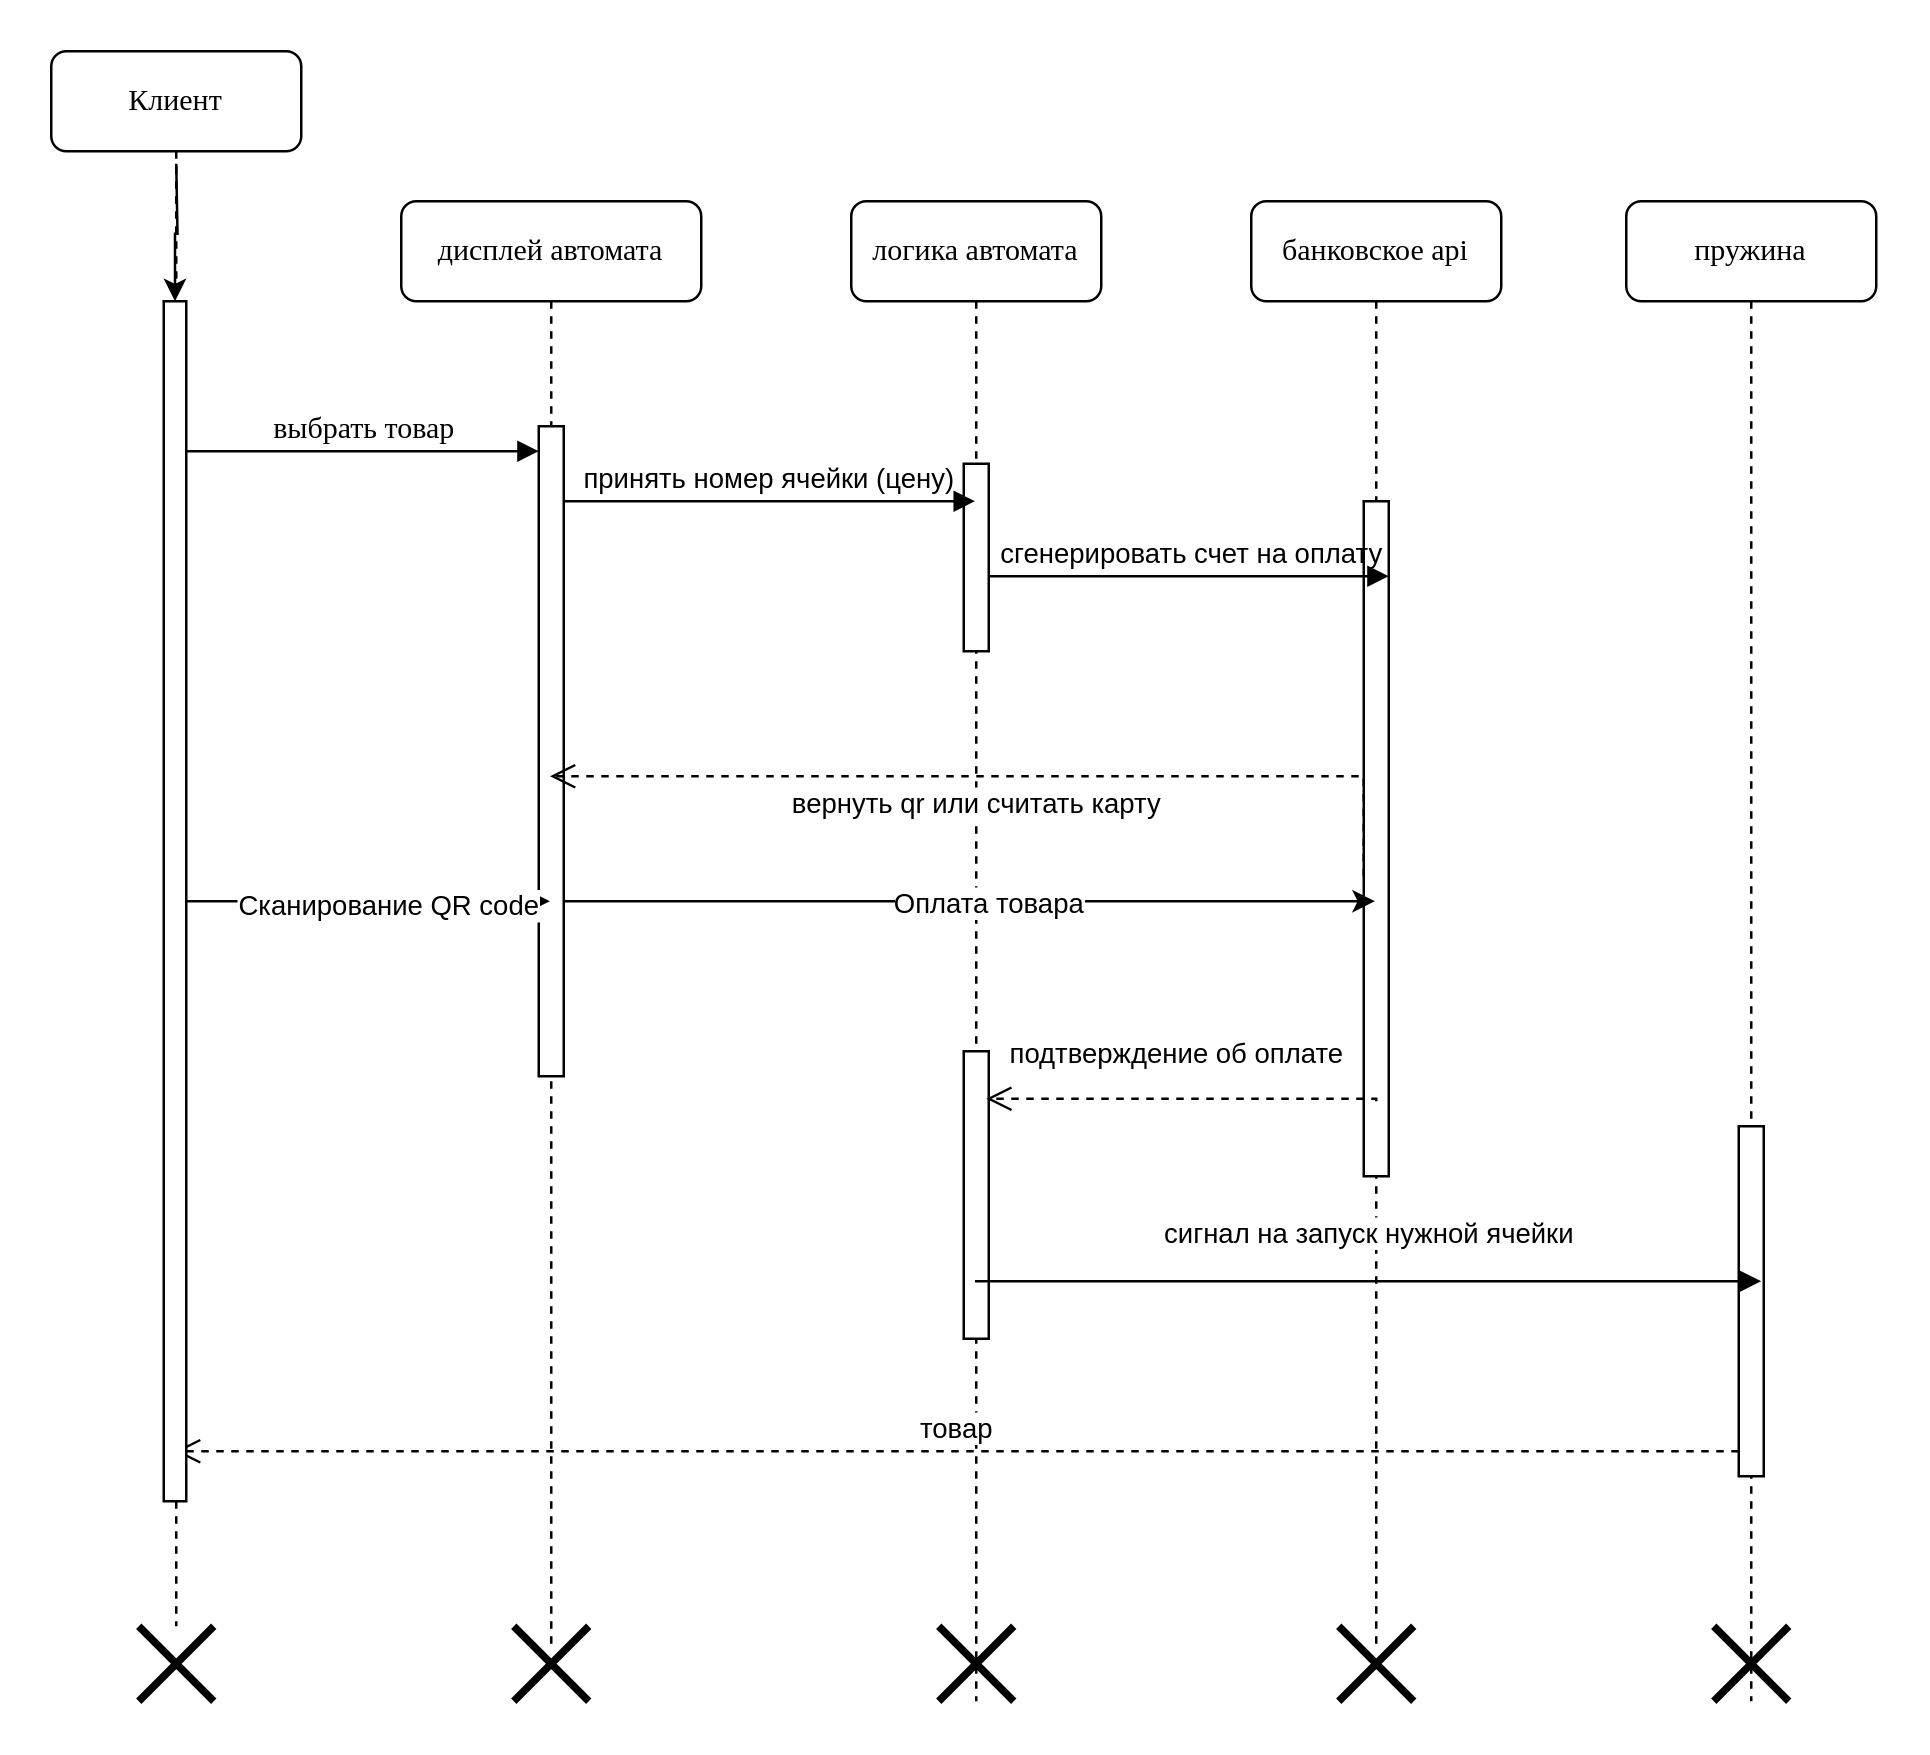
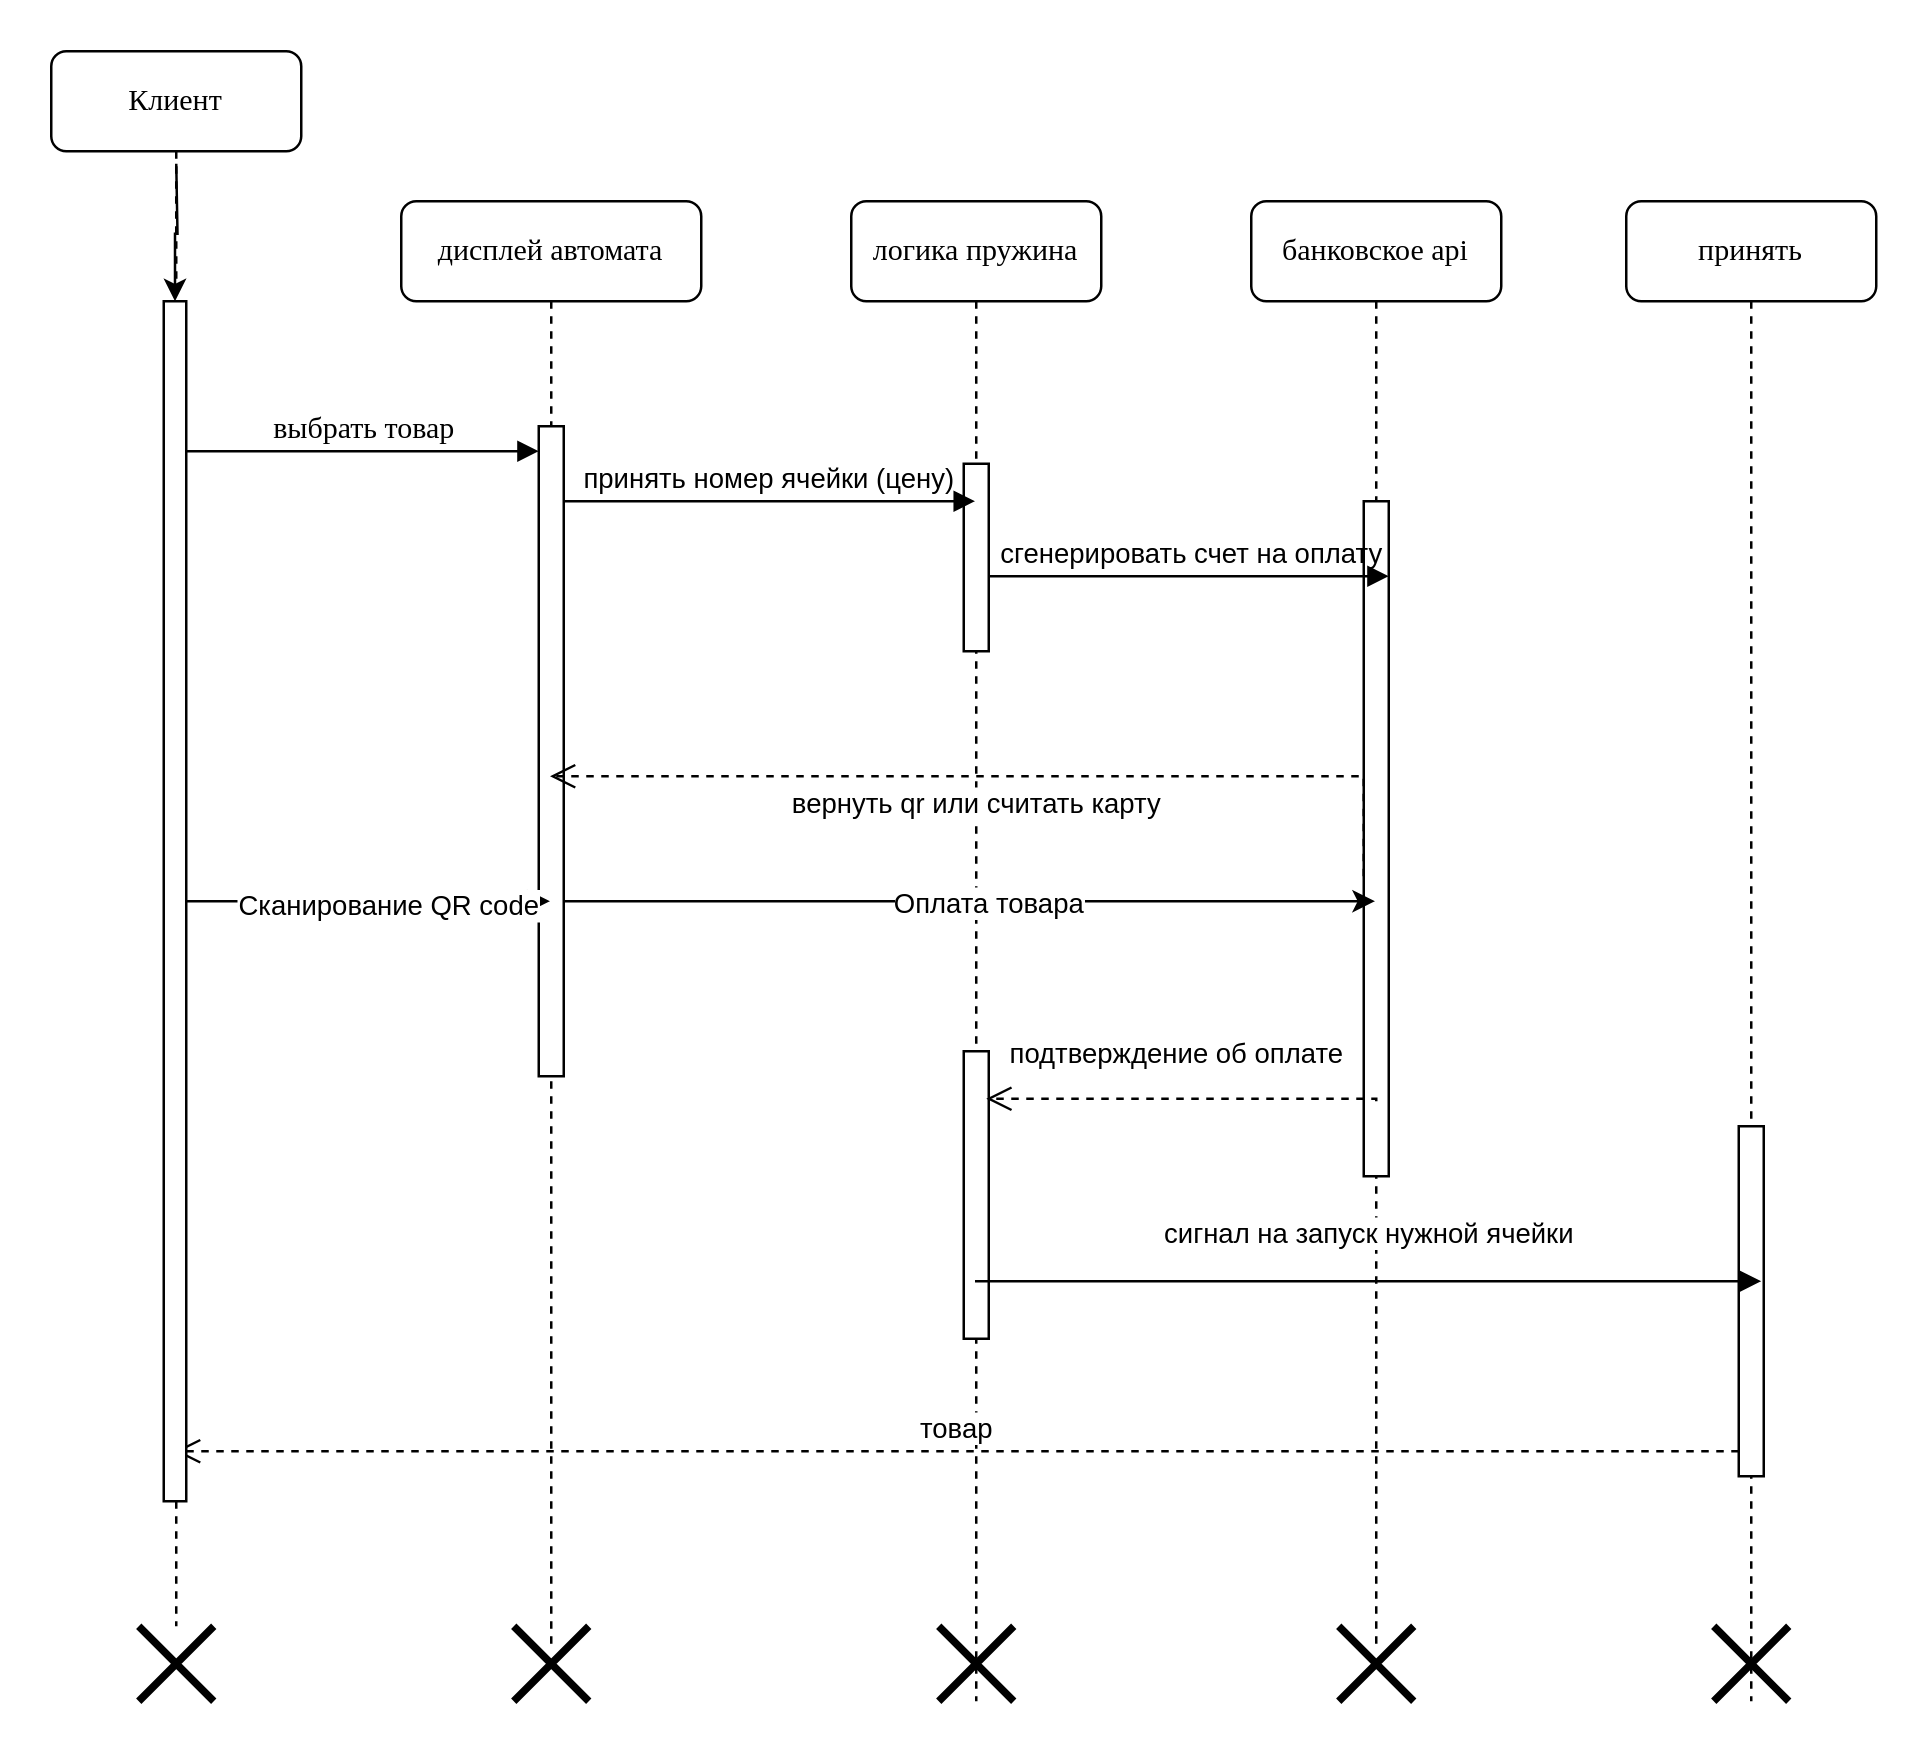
  <mxCell id="0" />
  <mxCell id="1" parent="0" />
  <mxCell id="2" value="дисплей автомата" style="shape=umlLifeline;perimeter=lifelinePerimeter;whiteSpace=wrap;html=1;container=1;collapsible=0;recursiveResize=0;outlineConnect=0;rounded=1;shadow=0;comic=0;labelBackgroundColor=none;strokeWidth=1;fontFamily=Verdana;fontSize=12;align=center;" parent="1" vertex="1"><mxGeometry x="160" y="80" width="120" height="580" as="geometry" /></mxCell>
  <mxCell id="3" value="" style="html=1;points=[];perimeter=orthogonalPerimeter;rounded=0;shadow=0;comic=0;labelBackgroundColor=none;strokeWidth=1;fontFamily=Verdana;fontSize=12;align=center;" parent="2" vertex="1"><mxGeometry x="55" y="90" width="10" height="260" as="geometry" /></mxCell>
- <mxCell id="4" value="логика автомата" style="shape=umlLifeline;perimeter=lifelinePerimeter;whiteSpace=wrap;html=1;container=1;collapsible=0;recursiveResize=0;outlineConnect=0;rounded=1;shadow=0;comic=0;labelBackgroundColor=none;strokeWidth=1;fontFamily=Verdana;fontSize=12;align=center;" parent="1" vertex="1"><mxGeometry x="340" y="80" width="100" height="600" as="geometry" /></mxCell>
+ <mxCell id="4" value="логика пружина" style="shape=umlLifeline;perimeter=lifelinePerimeter;whiteSpace=wrap;html=1;container=1;collapsible=0;recursiveResize=0;outlineConnect=0;rounded=1;shadow=0;comic=0;labelBackgroundColor=none;strokeWidth=1;fontFamily=Verdana;fontSize=12;align=center;" parent="1" vertex="1"><mxGeometry x="340" y="80" width="100" height="600" as="geometry" /></mxCell>
  <mxCell id="5" value="" style="html=1;points=[];perimeter=orthogonalPerimeter;rounded=0;shadow=0;comic=0;labelBackgroundColor=none;strokeWidth=1;fontFamily=Verdana;fontSize=12;align=center;" parent="4" vertex="1"><mxGeometry x="45" y="105" width="10" height="75" as="geometry" /></mxCell>
  <mxCell id="6" value="" style="html=1;points=[];perimeter=orthogonalPerimeter;rounded=0;shadow=0;comic=0;labelBackgroundColor=none;strokeWidth=1;fontFamily=Verdana;fontSize=12;align=center;" parent="4" vertex="1"><mxGeometry x="45" y="340" width="10" height="115" as="geometry" /></mxCell>
  <mxCell id="7" value="" style="shape=umlDestroy;whiteSpace=wrap;html=1;strokeWidth=3;targetShapes=umlLifeline;" parent="4" vertex="1"><mxGeometry x="35" y="570" width="30" height="30" as="geometry" /></mxCell>
  <mxCell id="8" value="банковское api" style="shape=umlLifeline;perimeter=lifelinePerimeter;whiteSpace=wrap;html=1;container=1;collapsible=0;recursiveResize=0;outlineConnect=0;rounded=1;shadow=0;comic=0;labelBackgroundColor=none;strokeWidth=1;fontFamily=Verdana;fontSize=12;align=center;" parent="1" vertex="1"><mxGeometry x="500" y="80" width="100" height="580" as="geometry" /></mxCell>
  <mxCell id="9" value="" style="html=1;points=[];perimeter=orthogonalPerimeter;rounded=0;shadow=0;comic=0;labelBackgroundColor=none;strokeWidth=1;fontFamily=Verdana;fontSize=12;align=center;" parent="8" vertex="1"><mxGeometry x="45" y="120" width="10" height="270" as="geometry" /></mxCell>
  <mxCell id="10" value="сгенерировать счет на оплату" style="html=1;verticalAlign=bottom;endArrow=block;edgeStyle=elbowEdgeStyle;elbow=vertical;curved=0;rounded=0;labelBackgroundColor=none;fontColor=default;" parent="8" source="5" edge="1"><mxGeometry x="0.007" width="80" relative="1" as="geometry"><mxPoint x="-90" y="150" as="sourcePoint" /><mxPoint x="55" y="150" as="targetPoint" /><Array as="points" /><mxPoint as="offset" /></mxGeometry></mxCell>
  <mxCell id="11" value="вернуть qr или считать карту" style="html=1;verticalAlign=bottom;endArrow=open;dashed=1;endSize=8;edgeStyle=elbowEdgeStyle;elbow=vertical;curved=0;rounded=0;" parent="8" target="2" edge="1"><mxGeometry x="0.067" y="20" relative="1" as="geometry"><mxPoint x="45" y="270" as="sourcePoint" /><mxPoint x="-35" y="270" as="targetPoint" /><Array as="points"><mxPoint x="-80" y="230" /><mxPoint x="-30" y="270" /></Array><mxPoint as="offset" /></mxGeometry></mxCell>
  <mxCell id="12" value="подтверждение об оплате" style="html=1;verticalAlign=bottom;endArrow=open;dashed=1;endSize=8;edgeStyle=elbowEdgeStyle;elbow=vertical;curved=0;rounded=0;entryX=0.9;entryY=0.165;entryDx=0;entryDy=0;entryPerimeter=0;" parent="8" target="6" edge="1"><mxGeometry x="0.032" y="-9" relative="1" as="geometry"><mxPoint x="50" y="360" as="sourcePoint" /><mxPoint x="-30" y="360" as="targetPoint" /><mxPoint as="offset" /></mxGeometry></mxCell>
- <mxCell id="13" value="пружина" style="shape=umlLifeline;perimeter=lifelinePerimeter;whiteSpace=wrap;html=1;container=1;collapsible=0;recursiveResize=0;outlineConnect=0;rounded=1;shadow=0;comic=0;labelBackgroundColor=none;strokeWidth=1;fontFamily=Verdana;fontSize=12;align=center;" parent="1" vertex="1"><mxGeometry x="650" y="80" width="100" height="600" as="geometry" /></mxCell>
+ <mxCell id="13" value="принять" style="shape=umlLifeline;perimeter=lifelinePerimeter;whiteSpace=wrap;html=1;container=1;collapsible=0;recursiveResize=0;outlineConnect=0;rounded=1;shadow=0;comic=0;labelBackgroundColor=none;strokeWidth=1;fontFamily=Verdana;fontSize=12;align=center;" parent="1" vertex="1"><mxGeometry x="650" y="80" width="100" height="600" as="geometry" /></mxCell>
  <mxCell id="14" value="" style="html=1;points=[];perimeter=orthogonalPerimeter;rounded=0;shadow=0;comic=0;labelBackgroundColor=none;strokeWidth=1;fontFamily=Verdana;fontSize=12;align=center;" parent="13" vertex="1"><mxGeometry x="45" y="370" width="10" height="140" as="geometry" /></mxCell>
  <mxCell id="15" value="товар" style="html=1;verticalAlign=bottom;endArrow=open;dashed=1;endSize=8;edgeStyle=elbowEdgeStyle;elbow=vertical;curved=0;rounded=0;" parent="13" target="17" edge="1"><mxGeometry relative="1" as="geometry"><mxPoint x="45" y="500" as="sourcePoint" /><mxPoint x="-35" y="500" as="targetPoint" /></mxGeometry></mxCell>
  <mxCell id="16" value="" style="shape=umlDestroy;whiteSpace=wrap;html=1;strokeWidth=3;targetShapes=umlLifeline;" parent="13" vertex="1"><mxGeometry x="35" y="570" width="30" height="30" as="geometry" /></mxCell>
  <mxCell id="17" value="Клиент" style="shape=umlLifeline;perimeter=lifelinePerimeter;whiteSpace=wrap;html=1;container=1;collapsible=0;recursiveResize=0;outlineConnect=0;rounded=1;shadow=0;comic=0;labelBackgroundColor=none;strokeWidth=1;fontFamily=Verdana;fontSize=12;align=center;" parent="1" vertex="1"><mxGeometry x="20" y="20" width="100" height="630" as="geometry" /></mxCell>
  <mxCell id="18" value="" style="html=1;points=[];perimeter=orthogonalPerimeter;rounded=0;shadow=0;comic=0;labelBackgroundColor=none;strokeWidth=1;fontFamily=Verdana;fontSize=12;align=center;" parent="17" vertex="1"><mxGeometry x="45" y="100" width="9" height="480" as="geometry" /></mxCell>
  <mxCell id="19" value="выбрать товар" style="html=1;verticalAlign=bottom;endArrow=block;labelBackgroundColor=none;fontFamily=Verdana;fontSize=12;edgeStyle=elbowEdgeStyle;elbow=vertical;fontColor=default;" parent="1" source="18" target="3" edge="1"><mxGeometry relative="1" as="geometry"><mxPoint x="140" y="190" as="sourcePoint" /><mxPoint x="205" y="180" as="targetPoint" /><Array as="points"><mxPoint x="150" y="180" /></Array></mxGeometry></mxCell>
  <mxCell id="20" value="" style="edgeStyle=orthogonalEdgeStyle;rounded=0;orthogonalLoop=1;jettySize=auto;html=1;labelBackgroundColor=none;fontColor=default;" parent="1" target="18" edge="1"><mxGeometry relative="1" as="geometry"><mxPoint x="70" y="65" as="sourcePoint" /></mxGeometry></mxCell>
  <mxCell id="21" value="принять номер ячейки (цену)" style="html=1;verticalAlign=bottom;endArrow=block;edgeStyle=elbowEdgeStyle;elbow=vertical;curved=0;rounded=0;labelBackgroundColor=none;fontColor=default;" parent="1" source="3" target="4" edge="1"><mxGeometry width="80" relative="1" as="geometry"><mxPoint x="250" y="190" as="sourcePoint" /><mxPoint x="330" y="190" as="targetPoint" /><Array as="points"><mxPoint x="280" y="200" /></Array></mxGeometry></mxCell>
  <mxCell id="22" value="сигнал на запуск нужной ячейки" style="html=1;verticalAlign=bottom;endArrow=block;edgeStyle=elbowEdgeStyle;elbow=vertical;curved=0;rounded=0;entryX=0.9;entryY=0.443;entryDx=0;entryDy=0;entryPerimeter=0;" parent="1" source="4" target="14" edge="1"><mxGeometry y="10" width="80" relative="1" as="geometry"><mxPoint x="440" y="510" as="sourcePoint" /><mxPoint x="520" y="510" as="targetPoint" /><mxPoint as="offset" /></mxGeometry></mxCell>
  <mxCell id="23" value="" style="shape=umlDestroy;whiteSpace=wrap;html=1;strokeWidth=3;targetShapes=umlLifeline;" parent="1" vertex="1"><mxGeometry x="55" y="650" width="30" height="30" as="geometry" /></mxCell>
  <mxCell id="24" value="" style="shape=umlDestroy;whiteSpace=wrap;html=1;strokeWidth=3;targetShapes=umlLifeline;" parent="1" vertex="1"><mxGeometry x="205" y="650" width="30" height="30" as="geometry" /></mxCell>
  <mxCell id="25" value="" style="shape=umlDestroy;whiteSpace=wrap;html=1;strokeWidth=3;targetShapes=umlLifeline;" parent="1" vertex="1"><mxGeometry x="535" y="650" width="30" height="30" as="geometry" /></mxCell>
  <mxCell id="26" style="edgeStyle=orthogonalEdgeStyle;rounded=0;orthogonalLoop=1;jettySize=auto;html=1;" edge="1" parent="1" source="18" target="2"><mxGeometry relative="1" as="geometry"><Array as="points"><mxPoint x="170" y="360" /><mxPoint x="170" y="360" /></Array></mxGeometry></mxCell>
  <mxCell id="27" value="Сканирование QR code" style="edgeLabel;html=1;align=center;verticalAlign=middle;resizable=0;points=[];" vertex="1" connectable="0" parent="26"><mxGeometry x="0.096" y="-1" relative="1" as="geometry"><mxPoint as="offset" /></mxGeometry></mxCell>
  <mxCell id="28" style="edgeStyle=orthogonalEdgeStyle;rounded=0;orthogonalLoop=1;jettySize=auto;html=1;" edge="1" parent="1" source="3" target="8"><mxGeometry relative="1" as="geometry"><Array as="points"><mxPoint x="460" y="360" /><mxPoint x="460" y="360" /></Array></mxGeometry></mxCell>
  <mxCell id="29" value="Оплата товара" style="edgeLabel;html=1;align=center;verticalAlign=middle;resizable=0;points=[];" vertex="1" connectable="0" parent="28"><mxGeometry x="0.044" relative="1" as="geometry"><mxPoint as="offset" /></mxGeometry></mxCell>
